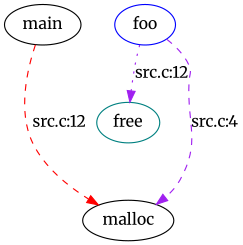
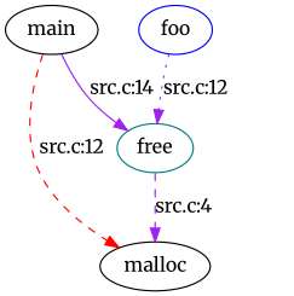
  digraph {
    fontname=Merriweather
    node [color=black fontname=Merriweather]
    edge [color=purple fontname=Merriweather style=dashed]
    free [color=teal]
    main
    malloc
    foo [color=blue]
+   main -> free [label="src.c:14" style=solid]
    main -> malloc [color=red label="src.c:12"]
    foo -> free [label="src.c:12" style=dotted]
-   foo -> malloc [label="src.c:4"]
+   free -> malloc [label="src.c:4"]
  }
